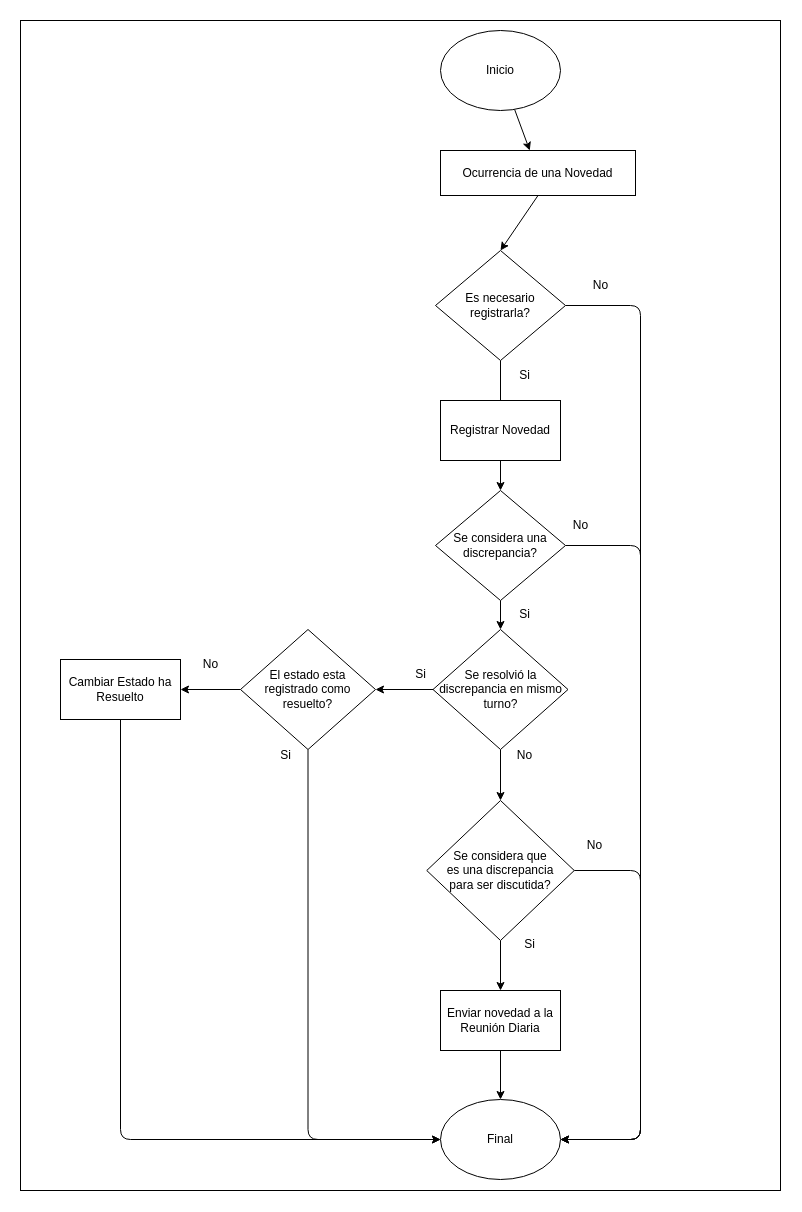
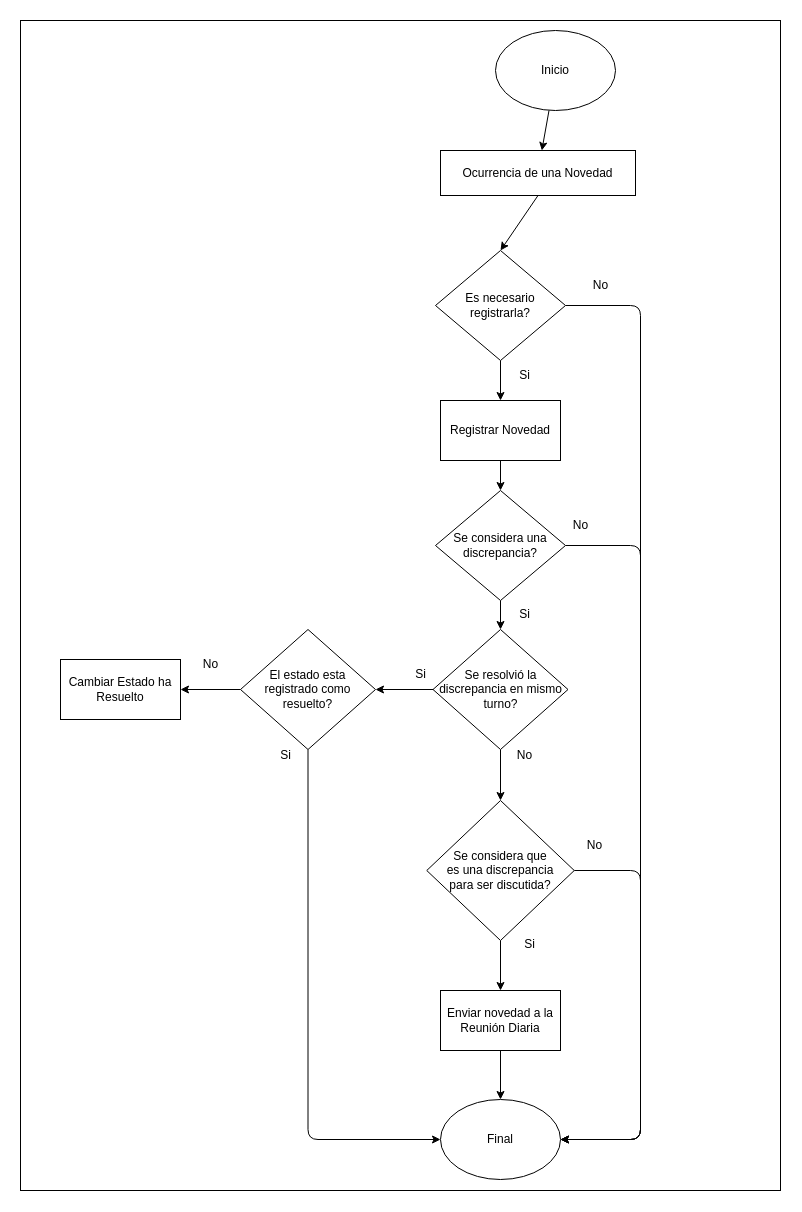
  <mxCell id="0" />
  <mxCell id="1" parent="0" />
  <mxCell id="2" value="" style="rounded=0;whiteSpace=wrap;html=1;" vertex="1" parent="1"><mxGeometry x="20" y="20" width="760" height="1170" as="geometry" /></mxCell>
  <mxCell id="3" value="" style="edgeStyle=none;html=1;" parent="1" source="4" target="7" edge="1"><mxGeometry relative="1" as="geometry" /></mxCell>
- <mxCell id="4" value="Inicio" style="ellipse;whiteSpace=wrap;html=1;" parent="1" vertex="1"><mxGeometry x="440" y="30" width="120" height="80" as="geometry" /></mxCell>
+ <mxCell id="4" value="Inicio" style="ellipse;whiteSpace=wrap;html=1;" parent="1" vertex="1"><mxGeometry x="495" y="30" width="120" height="80" as="geometry" /></mxCell>
  <mxCell id="5" value="Final" style="ellipse;whiteSpace=wrap;html=1;" parent="1" vertex="1"><mxGeometry x="440" y="1099" width="120" height="80" as="geometry" /></mxCell>
  <mxCell id="6" style="edgeStyle=none;html=1;exitX=0.5;exitY=1;exitDx=0;exitDy=0;entryX=0.5;entryY=0;entryDx=0;entryDy=0;" parent="1" source="7" target="10" edge="1"><mxGeometry relative="1" as="geometry" /></mxCell>
  <mxCell id="7" value="Ocurrencia de una Novedad" style="rounded=0;whiteSpace=wrap;html=1;" parent="1" vertex="1"><mxGeometry x="440" y="150" width="195" height="45" as="geometry" /></mxCell>
- <mxCell id="8" value="" style="edgeStyle=orthogonalEdgeStyle;html=1;endArrow=none;" parent="1" source="10" target="36" edge="1"><mxGeometry relative="1" as="geometry" /></mxCell>
+ <mxCell id="8" value="" style="edgeStyle=orthogonalEdgeStyle;html=1;" parent="1" source="10" target="36" edge="1"><mxGeometry relative="1" as="geometry" /></mxCell>
  <mxCell id="9" style="edgeStyle=orthogonalEdgeStyle;html=1;exitX=1;exitY=0.5;exitDx=0;exitDy=0;entryX=1;entryY=0.5;entryDx=0;entryDy=0;" edge="1" parent="1" source="10" target="5"><mxGeometry relative="1" as="geometry"><Array as="points"><mxPoint x="640" y="305" /><mxPoint x="640" y="1139" /></Array></mxGeometry></mxCell>
  <mxCell id="10" value="Es necesario registrarla?" style="rhombus;whiteSpace=wrap;html=1;" parent="1" vertex="1"><mxGeometry x="435" y="250" width="130" height="110" as="geometry" /></mxCell>
  <mxCell id="11" value="No" style="text;html=1;align=center;verticalAlign=middle;resizable=0;points=[];autosize=1;strokeColor=none;fillColor=none;" parent="1" vertex="1"><mxGeometry x="580" y="270" width="40" height="30" as="geometry" /></mxCell>
  <mxCell id="12" value="Si" style="text;html=1;align=center;verticalAlign=middle;resizable=0;points=[];autosize=1;strokeColor=none;fillColor=none;" parent="1" vertex="1"><mxGeometry x="509" y="360" width="30" height="30" as="geometry" /></mxCell>
  <mxCell id="13" style="edgeStyle=orthogonalEdgeStyle;html=1;exitX=0.5;exitY=1;exitDx=0;exitDy=0;entryX=0.5;entryY=0;entryDx=0;entryDy=0;" parent="1" source="15" target="20" edge="1"><mxGeometry relative="1" as="geometry"><mxPoint x="500" y="789" as="targetPoint" /></mxGeometry></mxCell>
  <mxCell id="14" style="edgeStyle=orthogonalEdgeStyle;html=1;exitX=0;exitY=0.5;exitDx=0;exitDy=0;entryX=1;entryY=0.5;entryDx=0;entryDy=0;" parent="1" source="15" target="23" edge="1"><mxGeometry relative="1" as="geometry" /></mxCell>
  <mxCell id="15" value="Se resolvió la discrepancia en mismo turno?" style="rhombus;whiteSpace=wrap;html=1;" parent="1" vertex="1"><mxGeometry x="432.5" y="629" width="135" height="120" as="geometry" /></mxCell>
  <mxCell id="16" value="Si" style="text;html=1;align=center;verticalAlign=middle;resizable=0;points=[];autosize=1;strokeColor=none;fillColor=none;" parent="1" vertex="1"><mxGeometry x="405" y="659" width="30" height="30" as="geometry" /></mxCell>
  <mxCell id="17" value="No" style="text;html=1;align=center;verticalAlign=middle;resizable=0;points=[];autosize=1;strokeColor=none;fillColor=none;" parent="1" vertex="1"><mxGeometry x="504" y="740" width="40" height="30" as="geometry" /></mxCell>
  <mxCell id="18" style="edgeStyle=orthogonalEdgeStyle;html=1;exitX=0.5;exitY=1;exitDx=0;exitDy=0;entryX=0.5;entryY=0;entryDx=0;entryDy=0;" parent="1" source="20" target="30" edge="1"><mxGeometry relative="1" as="geometry" /></mxCell>
  <mxCell id="19" style="edgeStyle=orthogonalEdgeStyle;html=1;exitX=1;exitY=0.5;exitDx=0;exitDy=0;entryX=1;entryY=0.5;entryDx=0;entryDy=0;" edge="1" parent="1" source="20" target="5"><mxGeometry relative="1" as="geometry"><Array as="points"><mxPoint x="640" y="870" /><mxPoint x="640" y="1139" /></Array></mxGeometry></mxCell>
  <mxCell id="20" value="Se considera que&lt;br&gt;es una discrepancia &lt;br&gt;para ser discutida?" style="rhombus;whiteSpace=wrap;html=1;" parent="1" vertex="1"><mxGeometry x="426.25" y="800" width="147.5" height="140" as="geometry" /></mxCell>
  <mxCell id="21" style="edgeStyle=orthogonalEdgeStyle;html=1;exitX=0;exitY=0.5;exitDx=0;exitDy=0;entryX=1;entryY=0.5;entryDx=0;entryDy=0;" parent="1" source="23" target="26" edge="1"><mxGeometry relative="1" as="geometry" /></mxCell>
  <mxCell id="22" style="edgeStyle=orthogonalEdgeStyle;html=1;exitX=0.5;exitY=1;exitDx=0;exitDy=0;entryX=0;entryY=0.5;entryDx=0;entryDy=0;" edge="1" parent="1" source="23" target="5"><mxGeometry relative="1" as="geometry" /></mxCell>
  <mxCell id="23" value="El estado esta &lt;br&gt;registrado como resuelto?" style="rhombus;whiteSpace=wrap;html=1;" parent="1" vertex="1"><mxGeometry x="240" y="629" width="135" height="120" as="geometry" /></mxCell>
  <mxCell id="24" value="Si" style="text;html=1;align=center;verticalAlign=middle;resizable=0;points=[];autosize=1;strokeColor=none;fillColor=none;" parent="1" vertex="1"><mxGeometry x="270" y="740" width="30" height="30" as="geometry" /></mxCell>
- <mxCell id="25" style="edgeStyle=orthogonalEdgeStyle;html=1;exitX=0.5;exitY=1;exitDx=0;exitDy=0;entryX=0;entryY=0.5;entryDx=0;entryDy=0;" edge="1" parent="1" source="26" target="5"><mxGeometry relative="1" as="geometry" /></mxCell>
  <mxCell id="26" value="Cambiar Estado ha Resuelto" style="rounded=0;whiteSpace=wrap;html=1;" parent="1" vertex="1"><mxGeometry x="60" y="659" width="120" height="60" as="geometry" /></mxCell>
  <mxCell id="27" value="No" style="text;html=1;align=center;verticalAlign=middle;resizable=0;points=[];autosize=1;strokeColor=none;fillColor=none;" parent="1" vertex="1"><mxGeometry x="190" y="649" width="40" height="30" as="geometry" /></mxCell>
  <mxCell id="28" value="No" style="text;html=1;align=center;verticalAlign=middle;resizable=0;points=[];autosize=1;strokeColor=none;fillColor=none;" parent="1" vertex="1"><mxGeometry x="573.75" y="830" width="40" height="30" as="geometry" /></mxCell>
  <mxCell id="29" style="edgeStyle=orthogonalEdgeStyle;html=1;exitX=0.5;exitY=1;exitDx=0;exitDy=0;" parent="1" source="30" target="5" edge="1"><mxGeometry relative="1" as="geometry" /></mxCell>
  <mxCell id="30" value="Enviar novedad a la Reunión Diaria" style="rounded=0;whiteSpace=wrap;html=1;" parent="1" vertex="1"><mxGeometry x="440" y="990" width="120" height="60" as="geometry" /></mxCell>
  <mxCell id="31" value="Si" style="text;html=1;align=center;verticalAlign=middle;resizable=0;points=[];autosize=1;strokeColor=none;fillColor=none;" parent="1" vertex="1"><mxGeometry x="514" y="929" width="30" height="30" as="geometry" /></mxCell>
  <mxCell id="32" value="" style="edgeStyle=orthogonalEdgeStyle;html=1;" parent="1" source="34" target="15" edge="1"><mxGeometry relative="1" as="geometry" /></mxCell>
  <mxCell id="33" style="edgeStyle=orthogonalEdgeStyle;html=1;exitX=1;exitY=0.5;exitDx=0;exitDy=0;entryX=1;entryY=0.5;entryDx=0;entryDy=0;" edge="1" parent="1" source="34" target="5"><mxGeometry relative="1" as="geometry"><Array as="points"><mxPoint x="640" y="545" /><mxPoint x="640" y="1139" /></Array></mxGeometry></mxCell>
  <mxCell id="34" value="Se considera una discrepancia?" style="rhombus;whiteSpace=wrap;html=1;" parent="1" vertex="1"><mxGeometry x="435" y="490" width="130" height="110" as="geometry" /></mxCell>
  <mxCell id="35" value="" style="edgeStyle=orthogonalEdgeStyle;html=1;" parent="1" source="36" target="34" edge="1"><mxGeometry relative="1" as="geometry" /></mxCell>
  <mxCell id="36" value="Registrar Novedad" style="rounded=0;whiteSpace=wrap;html=1;" parent="1" vertex="1"><mxGeometry x="440" y="400" width="120" height="60" as="geometry" /></mxCell>
  <mxCell id="37" value="Si" style="text;html=1;align=center;verticalAlign=middle;resizable=0;points=[];autosize=1;strokeColor=none;fillColor=none;" parent="1" vertex="1"><mxGeometry x="509" y="599" width="30" height="30" as="geometry" /></mxCell>
  <mxCell id="38" value="No" style="text;html=1;align=center;verticalAlign=middle;resizable=0;points=[];autosize=1;strokeColor=none;fillColor=none;" parent="1" vertex="1"><mxGeometry x="560" y="510" width="40" height="30" as="geometry" /></mxCell>
